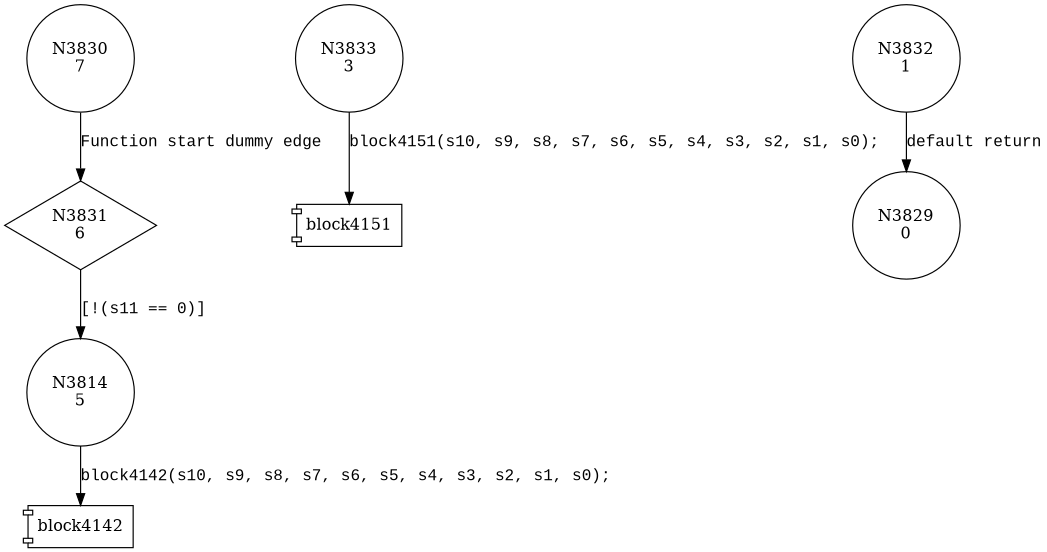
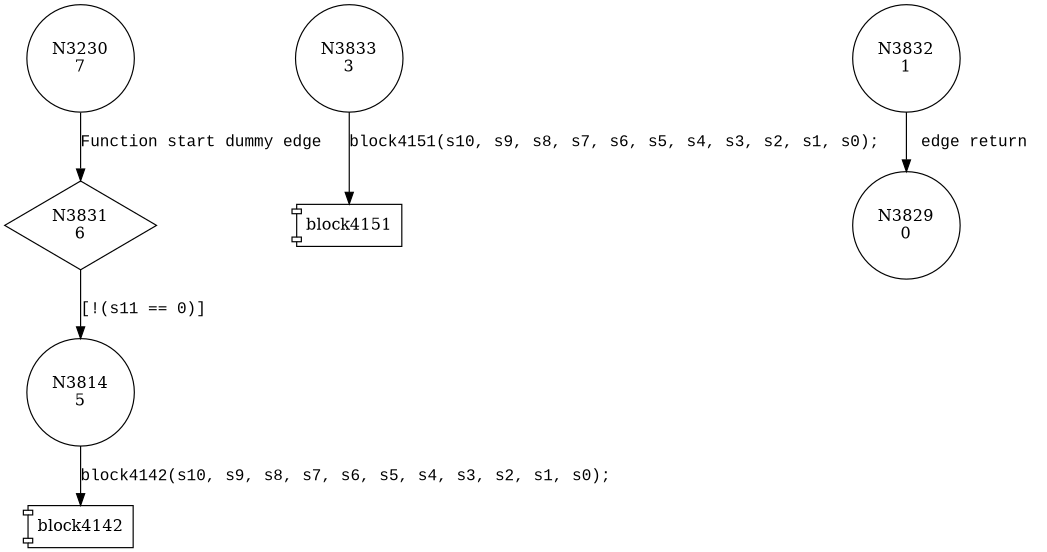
  digraph {
    node [shape=circle]
    edge [fontname="Courier New"]
    n1 [label="N3831\n6" shape=diamond]
    n2 [label="N3814\n5"]
    n3 [label="N3833\n3"]
    n4 [label=block4151 shape=component]
    n5 [label=block4142 shape=component]
    n6 [label="N3832\n1"]
    n7 [label="N3829\n0"]
-   n8 [label="N3830\n7"]
+   n8 [label="N3230\n7"]
    n1 -> n2 [label="[!(s11 == 0)]"]
    n2 -> n5 [label="block4142(s10, s9, s8, s7, s6, s5, s4, s3, s2, s1, s0);"]
    n3 -> n4 [label="block4151(s10, s9, s8, s7, s6, s5, s4, s3, s2, s1, s0);"]
-   n6 -> n7 [label="default return"]
+   n6 -> n7 [label="edge return"]
    n8 -> n1 [label="Function start dummy edge"]
  }
